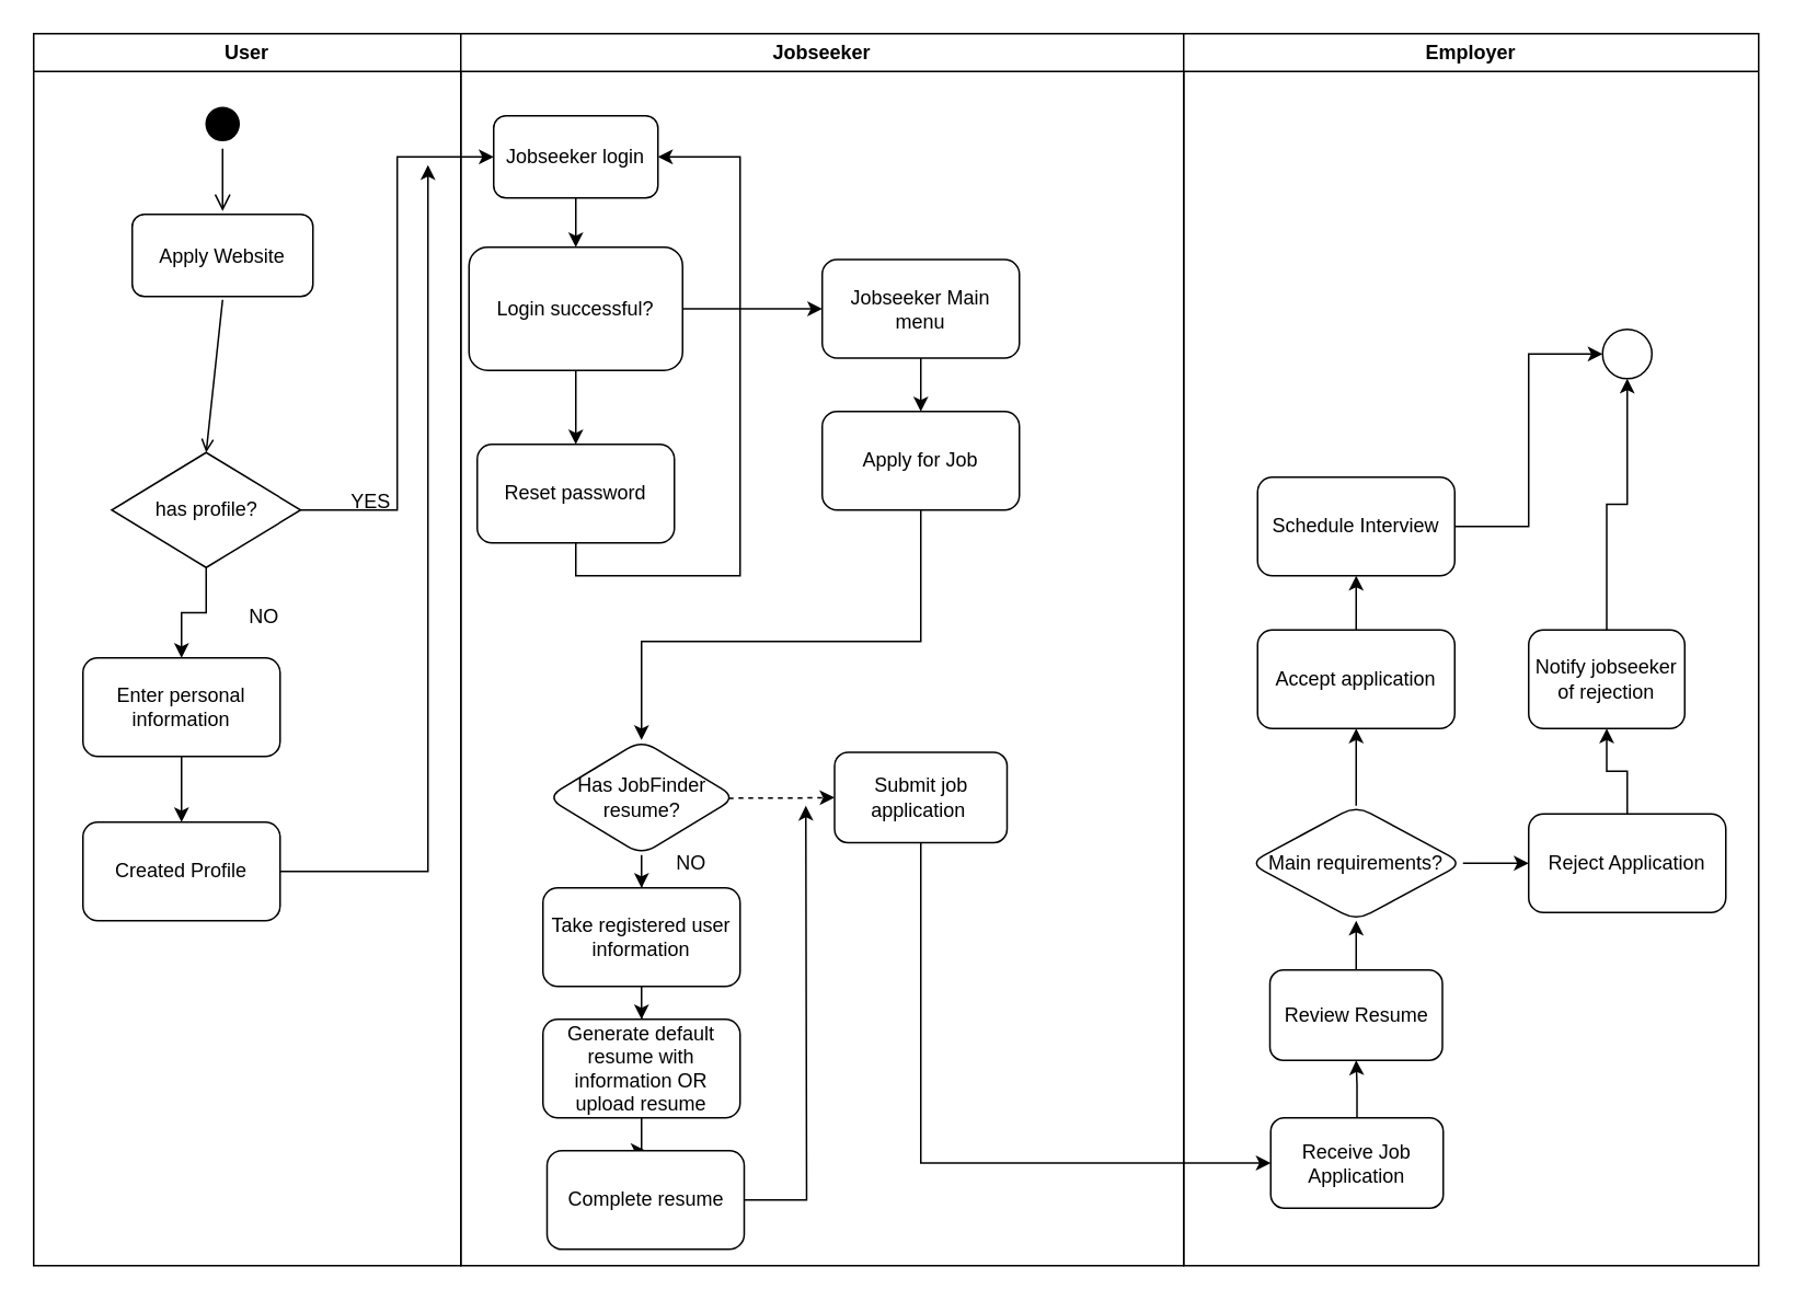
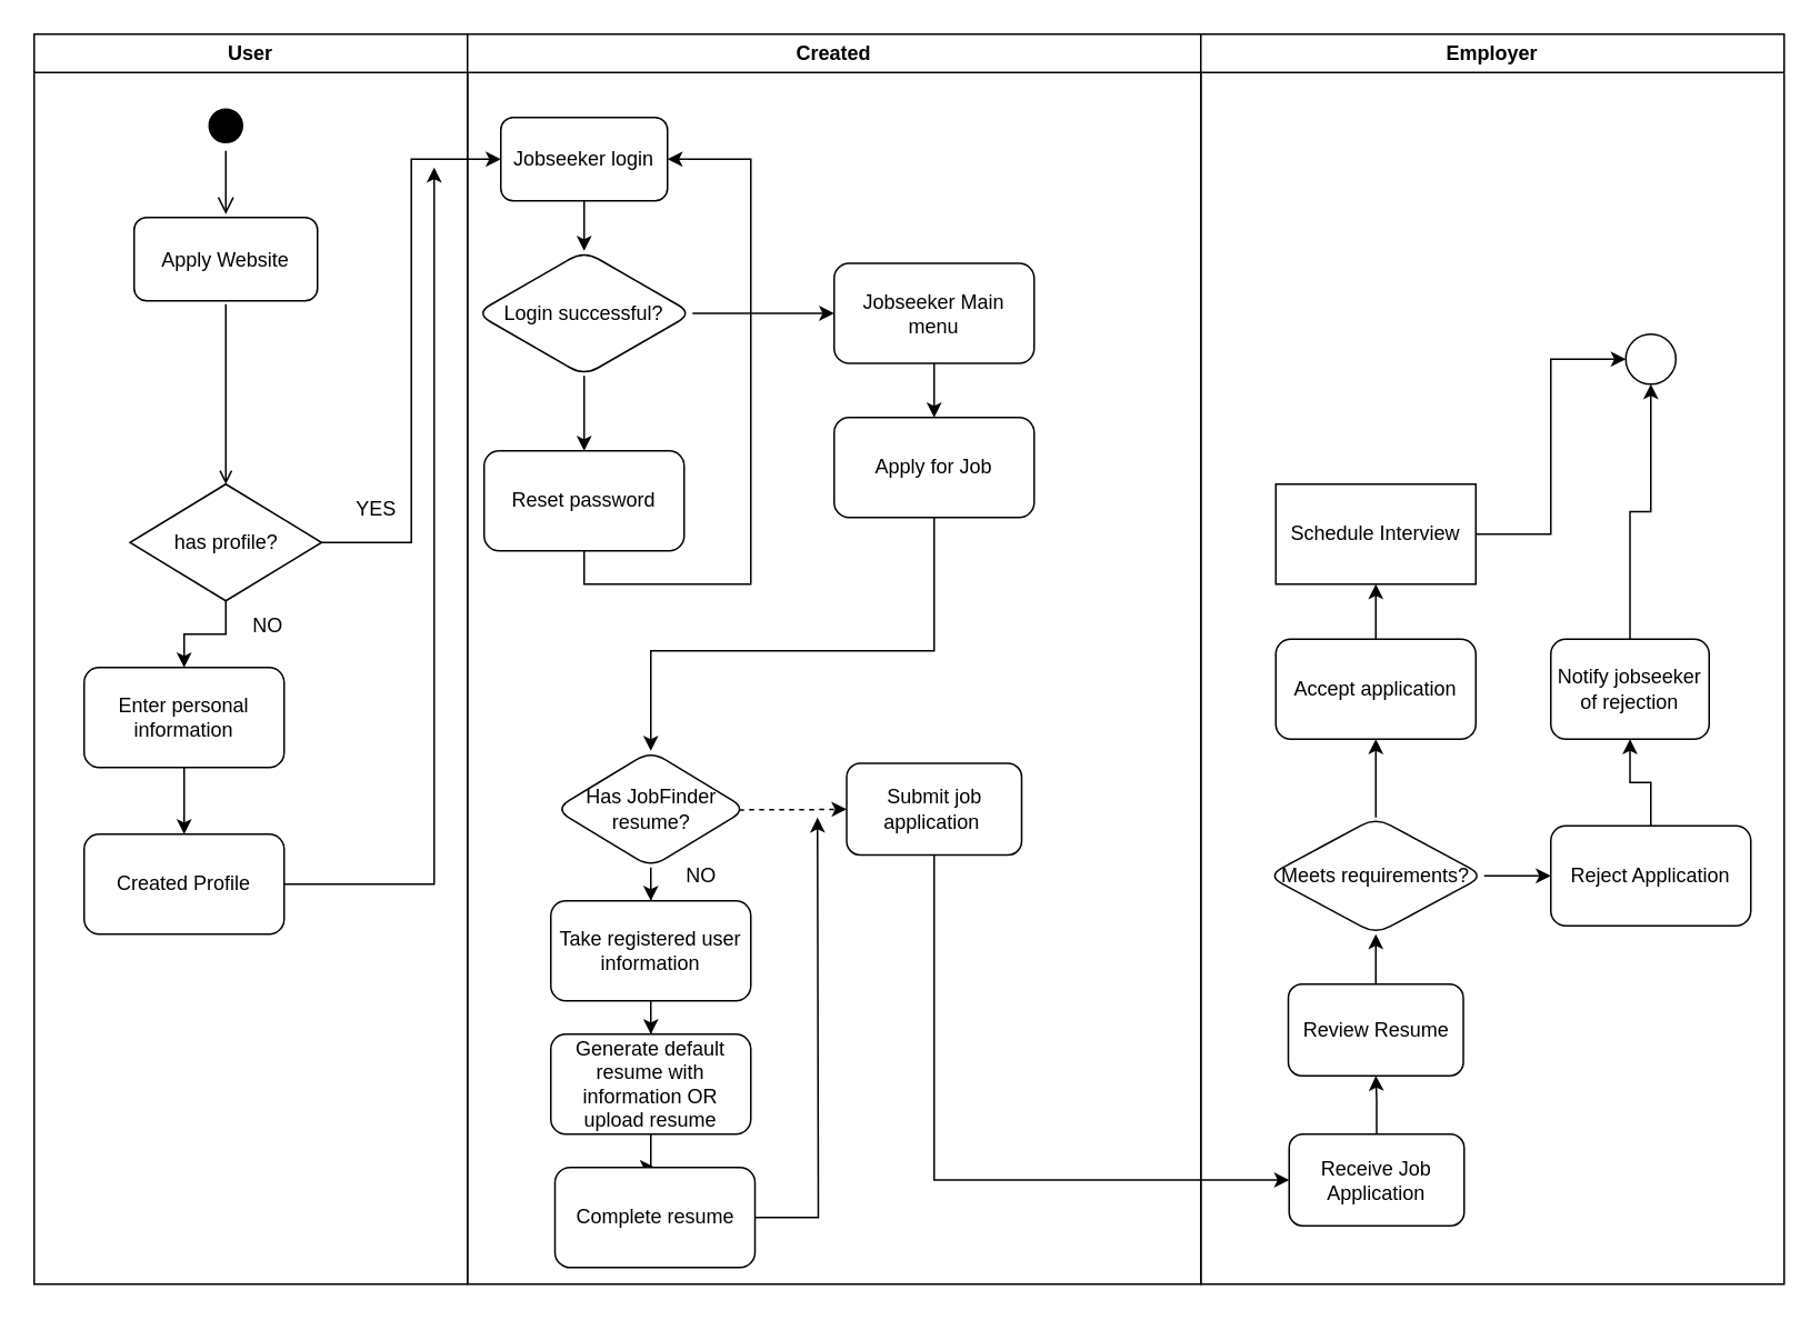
  <mxCell id="0" />
  <mxCell id="1" parent="0" />
  <mxCell id="2" value="User" style="swimlane;whiteSpace=wrap" parent="1" vertex="1"><mxGeometry x="20" y="20" width="260" height="750" as="geometry" /></mxCell>
  <mxCell id="3" value="" style="ellipse;shape=startState;fillColor=#000000;strokeColor=#FFFFFF;" parent="2" vertex="1"><mxGeometry x="100" y="40" width="30" height="30" as="geometry" /></mxCell>
  <mxCell id="4" value="" style="edgeStyle=elbowEdgeStyle;elbow=horizontal;verticalAlign=bottom;endArrow=open;endSize=8;strokeColor=#000000;endFill=1;rounded=0" parent="2" source="3" target="5" edge="1"><mxGeometry x="100" y="40" as="geometry"><mxPoint x="115" y="110" as="targetPoint" /></mxGeometry></mxCell>
  <mxCell id="5" value="Apply Website" style="perimeterSpacing=2;rounded=1;" parent="2" vertex="1"><mxGeometry x="60" y="110" width="110" height="50" as="geometry" /></mxCell>
  <mxCell id="6" value="" style="endArrow=open;strokeColor=#000000;endFill=1;rounded=0;entryX=0.5;entryY=0;entryDx=0;entryDy=0;" parent="2" target="10" edge="1"><mxGeometry relative="1" as="geometry"><mxPoint x="115" y="162" as="sourcePoint" /><mxPoint x="115" y="190" as="targetPoint" /></mxGeometry></mxCell>
  <mxCell id="7" value="" style="edgeStyle=orthogonalEdgeStyle;rounded=0;orthogonalLoop=1;jettySize=auto;html=1;" edge="1" parent="2" source="8" target="12"><mxGeometry relative="1" as="geometry" /></mxCell>
  <mxCell id="8" value="Enter personal information" style="rounded=1;whiteSpace=wrap;html=1;" vertex="1" parent="2"><mxGeometry x="30" y="380" width="120" height="60" as="geometry" /></mxCell>
  <mxCell id="9" style="edgeStyle=orthogonalEdgeStyle;rounded=0;orthogonalLoop=1;jettySize=auto;html=1;entryX=0.5;entryY=0;entryDx=0;entryDy=0;" edge="1" parent="2" source="10" target="8"><mxGeometry relative="1" as="geometry" /></mxCell>
- <mxCell id="10" value="has profile?" style="rhombus;whiteSpace=wrap;html=1;" vertex="1" parent="2"><mxGeometry x="47.5" y="255" width="115" height="70" as="geometry" /></mxCell>
+ <mxCell id="10" value="has profile?" style="rhombus;whiteSpace=wrap;html=1;" vertex="1" parent="2"><mxGeometry x="57.5" y="270" width="115" height="70" as="geometry" /></mxCell>
  <mxCell id="11" style="edgeStyle=orthogonalEdgeStyle;rounded=0;orthogonalLoop=1;jettySize=auto;html=1;" edge="1" parent="2" source="12"><mxGeometry relative="1" as="geometry"><mxPoint x="240" y="80" as="targetPoint" /><Array as="points"><mxPoint x="240" y="510" /><mxPoint x="240" y="80" /></Array></mxGeometry></mxCell>
  <mxCell id="12" value="Created Profile" style="rounded=1;whiteSpace=wrap;html=1;" vertex="1" parent="2"><mxGeometry x="30" y="480" width="120" height="60" as="geometry" /></mxCell>
  <mxCell id="13" value="NO" style="text;html=1;align=center;verticalAlign=middle;resizable=0;points=[];autosize=1;strokeColor=none;fillColor=none;" vertex="1" parent="2"><mxGeometry x="120" y="340" width="40" height="30" as="geometry" /></mxCell>
  <mxCell id="14" value="YES" style="text;html=1;align=center;verticalAlign=middle;resizable=0;points=[];autosize=1;strokeColor=none;fillColor=none;" vertex="1" parent="2"><mxGeometry x="180" y="270" width="50" height="30" as="geometry" /></mxCell>
- <mxCell id="15" value="Jobseeker" style="swimlane;whiteSpace=wrap;startSize=23;" parent="1" vertex="1"><mxGeometry x="280" y="20" width="440" height="750" as="geometry" /></mxCell>
+ <mxCell id="15" value="Created" style="swimlane;whiteSpace=wrap;startSize=23;" parent="1" vertex="1"><mxGeometry x="280" y="20" width="440" height="750" as="geometry" /></mxCell>
  <mxCell id="16" value="" style="edgeStyle=orthogonalEdgeStyle;rounded=0;orthogonalLoop=1;jettySize=auto;html=1;" edge="1" parent="15" source="17" target="20"><mxGeometry relative="1" as="geometry" /></mxCell>
  <mxCell id="17" value="Jobseeker login" style="rounded=1;whiteSpace=wrap;html=1;" vertex="1" parent="15"><mxGeometry x="20" y="50" width="100" height="50" as="geometry" /></mxCell>
  <mxCell id="18" value="" style="edgeStyle=orthogonalEdgeStyle;rounded=0;orthogonalLoop=1;jettySize=auto;html=1;" edge="1" parent="15" source="20" target="22"><mxGeometry relative="1" as="geometry" /></mxCell>
  <mxCell id="19" value="" style="edgeStyle=orthogonalEdgeStyle;rounded=0;orthogonalLoop=1;jettySize=auto;html=1;" edge="1" parent="15" source="20" target="24"><mxGeometry relative="1" as="geometry" /></mxCell>
- <mxCell id="20" value="Login successful?" style="whiteSpace=wrap;html=1;rounded=1;" vertex="1" parent="15"><mxGeometry x="5" y="130" width="130" height="75" as="geometry" /></mxCell>
+ <mxCell id="20" value="Login successful?" style="rhombus;whiteSpace=wrap;html=1;rounded=1;" vertex="1" parent="15"><mxGeometry x="5" y="130" width="130" height="75" as="geometry" /></mxCell>
  <mxCell id="21" value="" style="edgeStyle=orthogonalEdgeStyle;rounded=0;orthogonalLoop=1;jettySize=auto;html=1;entryX=1;entryY=0.5;entryDx=0;entryDy=0;exitX=0.5;exitY=1;exitDx=0;exitDy=0;" edge="1" parent="15" source="22" target="17"><mxGeometry relative="1" as="geometry"><mxPoint x="160" y="90" as="targetPoint" /><Array as="points"><mxPoint x="70" y="330" /><mxPoint x="170" y="330" /><mxPoint x="170" y="75" /></Array></mxGeometry></mxCell>
  <mxCell id="22" value="Reset password" style="whiteSpace=wrap;html=1;rounded=1;" vertex="1" parent="15"><mxGeometry x="10" y="250" width="120" height="60" as="geometry" /></mxCell>
  <mxCell id="23" value="" style="edgeStyle=orthogonalEdgeStyle;rounded=0;orthogonalLoop=1;jettySize=auto;html=1;" edge="1" parent="15" source="24" target="26"><mxGeometry relative="1" as="geometry" /></mxCell>
  <mxCell id="24" value="Jobseeker Main menu" style="whiteSpace=wrap;html=1;rounded=1;" vertex="1" parent="15"><mxGeometry x="220" y="137.5" width="120" height="60" as="geometry" /></mxCell>
  <mxCell id="25" value="" style="edgeStyle=orthogonalEdgeStyle;rounded=0;orthogonalLoop=1;jettySize=auto;html=1;" edge="1" parent="15" source="26" target="29"><mxGeometry relative="1" as="geometry"><Array as="points"><mxPoint x="280" y="370" /><mxPoint x="110" y="370" /></Array></mxGeometry></mxCell>
  <mxCell id="26" value="Apply for Job" style="whiteSpace=wrap;html=1;rounded=1;" vertex="1" parent="15"><mxGeometry x="220" y="230" width="120" height="60" as="geometry" /></mxCell>
  <mxCell id="27" value="" style="edgeStyle=orthogonalEdgeStyle;rounded=0;orthogonalLoop=1;jettySize=auto;html=1;" edge="1" parent="15" source="29" target="31"><mxGeometry relative="1" as="geometry" /></mxCell>
  <mxCell id="28" value="" style="edgeStyle=orthogonalEdgeStyle;rounded=0;orthogonalLoop=1;jettySize=auto;html=1;exitX=0.961;exitY=0.506;exitDx=0;exitDy=0;exitPerimeter=0;dashed=1;" edge="1" parent="15" source="29" target="35"><mxGeometry relative="1" as="geometry" /></mxCell>
  <mxCell id="29" value="Has JobFinder resume?" style="rhombus;whiteSpace=wrap;html=1;rounded=1;" vertex="1" parent="15"><mxGeometry x="52.5" y="430" width="115" height="70" as="geometry" /></mxCell>
  <mxCell id="30" value="" style="edgeStyle=orthogonalEdgeStyle;rounded=0;orthogonalLoop=1;jettySize=auto;html=1;" edge="1" parent="15" source="31" target="33"><mxGeometry relative="1" as="geometry" /></mxCell>
  <mxCell id="31" value="Take registered user information" style="whiteSpace=wrap;html=1;rounded=1;" vertex="1" parent="15"><mxGeometry x="50" y="520" width="120" height="60" as="geometry" /></mxCell>
  <mxCell id="32" value="" style="edgeStyle=orthogonalEdgeStyle;rounded=0;orthogonalLoop=1;jettySize=auto;html=1;" edge="1" parent="15" source="33" target="37"><mxGeometry relative="1" as="geometry" /></mxCell>
  <mxCell id="33" value="Generate default resume with information OR upload resume" style="whiteSpace=wrap;html=1;rounded=1;" vertex="1" parent="15"><mxGeometry x="50" y="600" width="120" height="60" as="geometry" /></mxCell>
  <mxCell id="34" value="NO" style="text;html=1;align=center;verticalAlign=middle;resizable=0;points=[];autosize=1;strokeColor=none;fillColor=none;" vertex="1" parent="15"><mxGeometry x="120" y="490" width="40" height="30" as="geometry" /></mxCell>
  <mxCell id="35" value="Submit job application&amp;nbsp;" style="whiteSpace=wrap;html=1;rounded=1;" vertex="1" parent="15"><mxGeometry x="227.5" y="437.5" width="105" height="55" as="geometry" /></mxCell>
  <mxCell id="36" style="edgeStyle=orthogonalEdgeStyle;rounded=0;orthogonalLoop=1;jettySize=auto;html=1;" edge="1" parent="15" source="37"><mxGeometry relative="1" as="geometry"><mxPoint x="210" y="470" as="targetPoint" /></mxGeometry></mxCell>
  <mxCell id="37" value="Complete resume" style="whiteSpace=wrap;html=1;rounded=1;" vertex="1" parent="15"><mxGeometry x="52.5" y="680" width="120" height="60" as="geometry" /></mxCell>
  <mxCell id="38" value="Employer" style="swimlane;whiteSpace=wrap" parent="1" vertex="1"><mxGeometry x="720" y="20" width="350" height="750" as="geometry" /></mxCell>
  <mxCell id="39" value="" style="edgeStyle=orthogonalEdgeStyle;rounded=0;orthogonalLoop=1;jettySize=auto;html=1;" edge="1" parent="38" source="40" target="42"><mxGeometry relative="1" as="geometry" /></mxCell>
  <mxCell id="40" value="Receive Job Application" style="whiteSpace=wrap;html=1;rounded=1;" vertex="1" parent="38"><mxGeometry x="53" y="660" width="105" height="55" as="geometry" /></mxCell>
  <mxCell id="41" value="" style="edgeStyle=orthogonalEdgeStyle;rounded=0;orthogonalLoop=1;jettySize=auto;html=1;" edge="1" parent="38" source="42" target="45"><mxGeometry relative="1" as="geometry" /></mxCell>
  <mxCell id="42" value="Review Resume" style="whiteSpace=wrap;html=1;rounded=1;" vertex="1" parent="38"><mxGeometry x="52.5" y="570" width="105" height="55" as="geometry" /></mxCell>
  <mxCell id="43" value="" style="edgeStyle=orthogonalEdgeStyle;rounded=0;orthogonalLoop=1;jettySize=auto;html=1;" edge="1" parent="38" source="45" target="47"><mxGeometry relative="1" as="geometry" /></mxCell>
  <mxCell id="44" value="" style="edgeStyle=orthogonalEdgeStyle;rounded=0;orthogonalLoop=1;jettySize=auto;html=1;" edge="1" parent="38" source="45" target="52"><mxGeometry relative="1" as="geometry" /></mxCell>
- <mxCell id="45" value="Main requirements?" style="rhombus;whiteSpace=wrap;html=1;rounded=1;" vertex="1" parent="38"><mxGeometry x="40" y="470" width="130" height="70" as="geometry" /></mxCell>
+ <mxCell id="45" value="Meets requirements?" style="rhombus;whiteSpace=wrap;html=1;rounded=1;" vertex="1" parent="38"><mxGeometry x="40" y="470" width="130" height="70" as="geometry" /></mxCell>
  <mxCell id="46" value="" style="edgeStyle=orthogonalEdgeStyle;rounded=0;orthogonalLoop=1;jettySize=auto;html=1;" edge="1" parent="38" source="47" target="49"><mxGeometry relative="1" as="geometry" /></mxCell>
  <mxCell id="47" value="Reject Application" style="whiteSpace=wrap;html=1;rounded=1;" vertex="1" parent="38"><mxGeometry x="210" y="475" width="120" height="60" as="geometry" /></mxCell>
  <mxCell id="48" value="" style="edgeStyle=orthogonalEdgeStyle;rounded=0;orthogonalLoop=1;jettySize=auto;html=1;" edge="1" parent="38" source="49" target="50"><mxGeometry relative="1" as="geometry" /></mxCell>
  <mxCell id="49" value="Notify jobseeker of rejection" style="whiteSpace=wrap;html=1;rounded=1;" vertex="1" parent="38"><mxGeometry x="210" y="363" width="95" height="60" as="geometry" /></mxCell>
  <mxCell id="50" value="" style="ellipse;whiteSpace=wrap;html=1;rounded=1;" vertex="1" parent="38"><mxGeometry x="255" y="180" width="30" height="30" as="geometry" /></mxCell>
  <mxCell id="51" value="" style="edgeStyle=orthogonalEdgeStyle;rounded=0;orthogonalLoop=1;jettySize=auto;html=1;" edge="1" parent="38" source="52" target="54"><mxGeometry relative="1" as="geometry" /></mxCell>
  <mxCell id="52" value="Accept application" style="whiteSpace=wrap;html=1;rounded=1;" vertex="1" parent="38"><mxGeometry x="45" y="363" width="120" height="60" as="geometry" /></mxCell>
  <mxCell id="53" style="edgeStyle=orthogonalEdgeStyle;rounded=0;orthogonalLoop=1;jettySize=auto;html=1;entryX=0;entryY=0.5;entryDx=0;entryDy=0;" edge="1" parent="38" source="54" target="50"><mxGeometry relative="1" as="geometry" /></mxCell>
- <mxCell id="54" value="Schedule Interview" style="whiteSpace=wrap;html=1;rounded=1;" vertex="1" parent="38"><mxGeometry x="45" y="270" width="120" height="60" as="geometry" /></mxCell>
+ <mxCell id="54" value="Schedule Interview" style="whiteSpace=wrap;html=1;rounded=0;" vertex="1" parent="38"><mxGeometry x="45" y="270" width="120" height="60" as="geometry" /></mxCell>
  <mxCell id="55" style="edgeStyle=orthogonalEdgeStyle;rounded=0;orthogonalLoop=1;jettySize=auto;html=1;entryX=0;entryY=0.5;entryDx=0;entryDy=0;" edge="1" parent="1" source="10" target="17"><mxGeometry relative="1" as="geometry" /></mxCell>
  <mxCell id="56" value="" style="edgeStyle=orthogonalEdgeStyle;rounded=0;orthogonalLoop=1;jettySize=auto;html=1;exitX=0.5;exitY=1;exitDx=0;exitDy=0;entryX=0;entryY=0.5;entryDx=0;entryDy=0;" edge="1" parent="1" source="35" target="40"><mxGeometry relative="1" as="geometry" /></mxCell>
